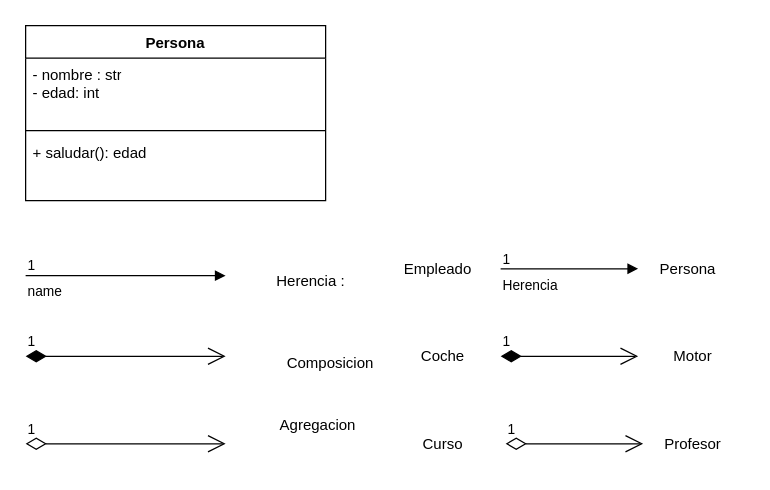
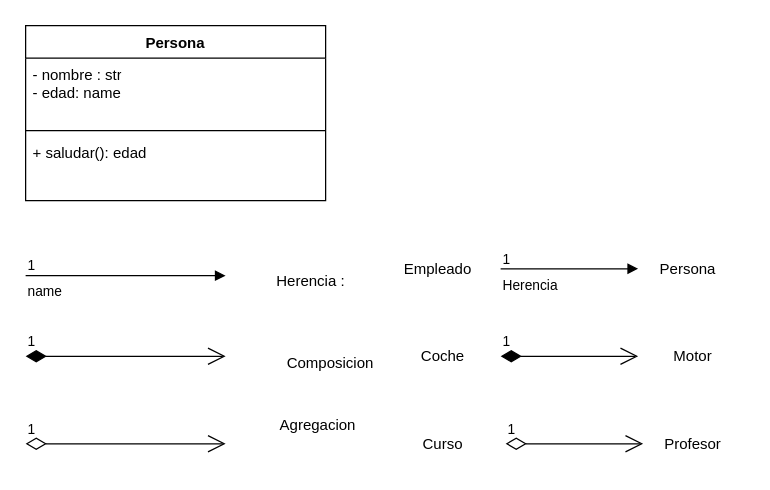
  <mxCell id="0" />
  <mxCell id="1" parent="0" />
  <mxCell id="2" value="Persona" style="swimlane;fontStyle=1;align=center;verticalAlign=top;childLayout=stackLayout;horizontal=1;startSize=26;horizontalStack=0;resizeParent=1;resizeParentMax=0;resizeLast=0;collapsible=1;marginBottom=0;whiteSpace=wrap;html=1;" vertex="1" parent="1"><mxGeometry x="20" y="20" width="240" height="140" as="geometry" /></mxCell>
- <mxCell id="3" value="- nombre : str&lt;div&gt;- edad: int&lt;/div&gt;" style="text;strokeColor=none;fillColor=none;align=left;verticalAlign=top;spacingLeft=4;spacingRight=4;overflow=hidden;rotatable=0;points=[[0,0.5],[1,0.5]];portConstraint=eastwest;whiteSpace=wrap;html=1;" vertex="1" parent="2"><mxGeometry y="26" width="240" height="54" as="geometry" /></mxCell>
+ <mxCell id="3" value="- nombre : str&lt;div&gt;- edad: name&lt;/div&gt;" style="text;strokeColor=none;fillColor=none;align=left;verticalAlign=top;spacingLeft=4;spacingRight=4;overflow=hidden;rotatable=0;points=[[0,0.5],[1,0.5]];portConstraint=eastwest;whiteSpace=wrap;html=1;" vertex="1" parent="2"><mxGeometry y="26" width="240" height="54" as="geometry" /></mxCell>
  <mxCell id="4" value="" style="line;strokeWidth=1;fillColor=none;align=left;verticalAlign=middle;spacingTop=-1;spacingLeft=3;spacingRight=3;rotatable=0;labelPosition=right;points=[];portConstraint=eastwest;strokeColor=inherit;" vertex="1" parent="2"><mxGeometry y="80" width="240" height="8" as="geometry" /></mxCell>
  <mxCell id="5" value="+ saludar(): edad" style="text;strokeColor=none;fillColor=none;align=left;verticalAlign=top;spacingLeft=4;spacingRight=4;overflow=hidden;rotatable=0;points=[[0,0.5],[1,0.5]];portConstraint=eastwest;whiteSpace=wrap;html=1;" vertex="1" parent="2"><mxGeometry y="88" width="240" height="52" as="geometry" /></mxCell>
  <mxCell id="6" value="name" style="endArrow=block;endFill=1;html=1;edgeStyle=orthogonalEdgeStyle;align=left;verticalAlign=top;rounded=0;" edge="1" parent="1"><mxGeometry x="-1" relative="1" as="geometry"><mxPoint x="20" y="220" as="sourcePoint" /><mxPoint x="180" y="220" as="targetPoint" /></mxGeometry></mxCell>
  <mxCell id="7" value="1" style="edgeLabel;resizable=0;html=1;align=left;verticalAlign=bottom;" connectable="0" vertex="1" parent="6"><mxGeometry x="-1" relative="1" as="geometry" /></mxCell>
  <mxCell id="8" value="Herencia :&amp;nbsp;" style="text;html=1;align=center;verticalAlign=middle;whiteSpace=wrap;rounded=0;" vertex="1" parent="1"><mxGeometry x="210" y="210" width="80" height="30" as="geometry" /></mxCell>
  <mxCell id="9" value="Empleado" style="text;html=1;align=center;verticalAlign=middle;whiteSpace=wrap;rounded=0;" vertex="1" parent="1"><mxGeometry x="310" y="200" width="80" height="30" as="geometry" /></mxCell>
  <mxCell id="10" value="Persona" style="text;html=1;align=center;verticalAlign=middle;whiteSpace=wrap;rounded=0;" vertex="1" parent="1"><mxGeometry x="510" y="200" width="80" height="30" as="geometry" /></mxCell>
  <mxCell id="11" value="Herencia" style="endArrow=block;endFill=1;html=1;edgeStyle=orthogonalEdgeStyle;align=left;verticalAlign=top;rounded=0;" edge="1" parent="1"><mxGeometry x="-1" relative="1" as="geometry"><mxPoint x="400" y="214.5" as="sourcePoint" /><mxPoint x="510" y="214.5" as="targetPoint" /></mxGeometry></mxCell>
  <mxCell id="12" value="1" style="edgeLabel;resizable=0;html=1;align=left;verticalAlign=bottom;" connectable="0" vertex="1" parent="11"><mxGeometry x="-1" relative="1" as="geometry" /></mxCell>
  <mxCell id="13" value="Composicion" style="text;html=1;align=center;verticalAlign=middle;whiteSpace=wrap;rounded=0;" vertex="1" parent="1"><mxGeometry x="224" y="275" width="80" height="30" as="geometry" /></mxCell>
  <mxCell id="14" value="Coche" style="text;html=1;align=center;verticalAlign=middle;whiteSpace=wrap;rounded=0;" vertex="1" parent="1"><mxGeometry x="314" y="270" width="80" height="30" as="geometry" /></mxCell>
  <mxCell id="15" value="Motor" style="text;html=1;align=center;verticalAlign=middle;whiteSpace=wrap;rounded=0;" vertex="1" parent="1"><mxGeometry x="514" y="270" width="80" height="30" as="geometry" /></mxCell>
  <mxCell id="16" value="1" style="endArrow=open;html=1;endSize=12;startArrow=diamondThin;startSize=14;startFill=1;edgeStyle=orthogonalEdgeStyle;align=left;verticalAlign=bottom;rounded=0;" edge="1" parent="1"><mxGeometry x="-1" y="3" relative="1" as="geometry"><mxPoint x="20" y="284.5" as="sourcePoint" /><mxPoint x="180" y="284.5" as="targetPoint" /></mxGeometry></mxCell>
  <mxCell id="17" value="1" style="endArrow=open;html=1;endSize=12;startArrow=diamondThin;startSize=14;startFill=1;edgeStyle=orthogonalEdgeStyle;align=left;verticalAlign=bottom;rounded=0;" edge="1" parent="1"><mxGeometry x="-1" y="3" relative="1" as="geometry"><mxPoint x="400" y="284.5" as="sourcePoint" /><mxPoint x="510" y="284.5" as="targetPoint" /></mxGeometry></mxCell>
  <mxCell id="18" value="Agregacion" style="text;html=1;align=center;verticalAlign=middle;whiteSpace=wrap;rounded=0;" vertex="1" parent="1"><mxGeometry x="214" y="325" width="80" height="30" as="geometry" /></mxCell>
  <mxCell id="19" value="Curso" style="text;html=1;align=center;verticalAlign=middle;whiteSpace=wrap;rounded=0;" vertex="1" parent="1"><mxGeometry x="314" y="340" width="80" height="30" as="geometry" /></mxCell>
  <mxCell id="20" value="Profesor" style="text;html=1;align=center;verticalAlign=middle;whiteSpace=wrap;rounded=0;" vertex="1" parent="1"><mxGeometry x="514" y="340" width="80" height="30" as="geometry" /></mxCell>
  <mxCell id="21" value="1" style="endArrow=open;html=1;endSize=12;startArrow=diamondThin;startSize=14;startFill=0;edgeStyle=orthogonalEdgeStyle;align=left;verticalAlign=bottom;rounded=0;" edge="1" parent="1"><mxGeometry x="-1" y="3" relative="1" as="geometry"><mxPoint x="20" y="354.5" as="sourcePoint" /><mxPoint x="180" y="354.5" as="targetPoint" /></mxGeometry></mxCell>
  <mxCell id="22" value="1" style="endArrow=open;html=1;endSize=12;startArrow=diamondThin;startSize=14;startFill=0;edgeStyle=orthogonalEdgeStyle;align=left;verticalAlign=bottom;rounded=0;" edge="1" parent="1"><mxGeometry x="-1" y="3" relative="1" as="geometry"><mxPoint x="404" y="354.5" as="sourcePoint" /><mxPoint x="514" y="354.5" as="targetPoint" /></mxGeometry></mxCell>
